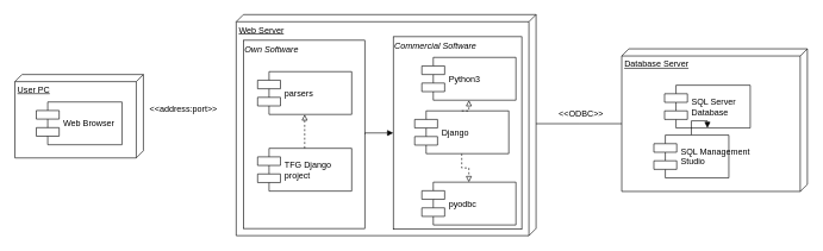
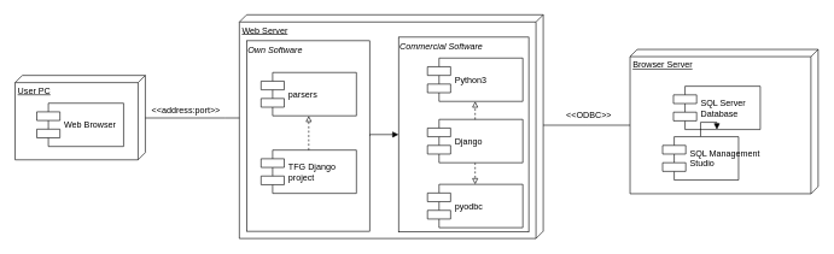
  <mxCell id="0" />
  <mxCell id="1" parent="0" />
  <mxCell id="2" value="Web Server" style="verticalAlign=top;align=left;spacingTop=8;spacingLeft=2;spacingRight=12;shape=cube;size=10;direction=south;fontStyle=4;html=1;" parent="1" vertex="1"><mxGeometry x="330" y="20" width="420" height="310" as="geometry" /></mxCell>
  <mxCell id="3" value="&amp;lt;&amp;lt;ODBC&amp;gt;&amp;gt;" style="text;html=1;resizable=0;points=[];autosize=1;align=left;verticalAlign=top;spacingTop=-4;rotation=0;" parent="1" vertex="1"><mxGeometry x="780" y="150" width="80" height="20" as="geometry" /></mxCell>
  <mxCell id="4" value="" style="group" parent="1" vertex="1" connectable="0"><mxGeometry x="20" y="104" width="180" height="117" as="geometry" /></mxCell>
  <mxCell id="5" value="User PC" style="verticalAlign=top;align=left;spacingTop=8;spacingLeft=2;spacingRight=12;shape=cube;size=10;direction=south;fontStyle=4;html=1;" parent="4" vertex="1"><mxGeometry width="180" height="117" as="geometry" /></mxCell>
  <mxCell id="6" value="Web Browser" style="shape=component;align=left;spacingLeft=36;" parent="4" vertex="1"><mxGeometry x="30" y="38.5" width="120" height="60" as="geometry" /></mxCell>
  <mxCell id="7" value="" style="group" parent="1" vertex="1" connectable="0"><mxGeometry x="870" y="104" width="260" height="160" as="geometry" /></mxCell>
- <mxCell id="8" value="Database Server" style="verticalAlign=top;align=left;spacingTop=8;spacingLeft=2;spacingRight=12;shape=cube;size=10;direction=south;fontStyle=4;html=1;" parent="7" vertex="1"><mxGeometry y="-36" width="260" height="200" as="geometry" /></mxCell>
+ <mxCell id="8" value="Browser Server" style="verticalAlign=top;align=left;spacingTop=8;spacingLeft=2;spacingRight=12;shape=cube;size=10;direction=south;fontStyle=4;html=1;" parent="7" vertex="1"><mxGeometry y="-36" width="260" height="200" as="geometry" /></mxCell>
  <mxCell id="9" value="SQL Server&#10;Database" style="shape=component;align=left;spacingLeft=36;" parent="7" vertex="1"><mxGeometry x="60" y="15" width="120" height="60" as="geometry" /></mxCell>
  <mxCell id="10" style="edgeStyle=orthogonalEdgeStyle;rounded=0;orthogonalLoop=1;jettySize=auto;html=1;exitX=0.5;exitY=0;exitDx=0;exitDy=0;endArrow=block;endFill=1;" parent="7" source="11" target="9" edge="1"><mxGeometry relative="1" as="geometry" /></mxCell>
  <mxCell id="11" value="SQL Management&#10;Studio" style="shape=component;align=left;spacingLeft=36;" parent="7" vertex="1"><mxGeometry x="45" y="85" width="105" height="60" as="geometry" /></mxCell>
+ <mxCell id="12" style="edgeStyle=orthogonalEdgeStyle;rounded=0;orthogonalLoop=1;jettySize=auto;html=1;startArrow=none;startFill=0;endArrow=none;endFill=0;" parent="1" source="2" target="5" edge="1"><mxGeometry relative="1" as="geometry"><mxPoint x="370" y="163" as="sourcePoint" /><Array as="points"><mxPoint x="310" y="163" /><mxPoint x="310" y="163" /></Array></mxGeometry></mxCell>
  <mxCell id="13" value="&amp;lt;&amp;lt;address:port&amp;gt;&amp;gt;" style="text;html=1;resizable=0;points=[];autosize=1;align=left;verticalAlign=top;spacingTop=-4;" parent="1" vertex="1"><mxGeometry x="207" y="142.5" width="110" height="20" as="geometry" /></mxCell>
  <mxCell id="14" style="edgeStyle=orthogonalEdgeStyle;rounded=0;orthogonalLoop=1;jettySize=auto;html=1;exitX=1;exitY=0.5;exitDx=0;exitDy=0;entryX=0;entryY=0.5;entryDx=0;entryDy=0;endArrow=block;endFill=1;" parent="1" source="15" target="17" edge="1"><mxGeometry relative="1" as="geometry"><Array as="points"><mxPoint x="510" y="186" /></Array></mxGeometry></mxCell>
  <mxCell id="15" value="&lt;i&gt;Own Software&lt;/i&gt;" style="html=1;align=left;verticalAlign=top;" parent="1" vertex="1"><mxGeometry x="340" y="56" width="170" height="264" as="geometry" /></mxCell>
  <mxCell id="16" style="edgeStyle=orthogonalEdgeStyle;rounded=0;orthogonalLoop=1;jettySize=auto;html=1;exitX=0;exitY=0;exitDx=105;exitDy=260;exitPerimeter=0;endArrow=none;endFill=0;" parent="1" source="8" target="2" edge="1"><mxGeometry relative="1" as="geometry"><Array as="points"><mxPoint x="810" y="173" /><mxPoint x="810" y="173" /></Array></mxGeometry></mxCell>
  <mxCell id="17" value="&lt;i&gt;Commercial Software&lt;/i&gt;" style="html=1;align=left;verticalAlign=top;" parent="1" vertex="1"><mxGeometry x="550" y="51" width="180" height="270" as="geometry" /></mxCell>
  <mxCell id="18" style="edgeStyle=orthogonalEdgeStyle;rounded=0;orthogonalLoop=1;jettySize=auto;html=1;exitX=0.5;exitY=1;exitDx=0;exitDy=0;entryX=0.5;entryY=0;entryDx=0;entryDy=0;endArrow=block;endFill=0;dashed=1;" parent="1" source="19" target="22" edge="1"><mxGeometry relative="1" as="geometry" /></mxCell>
- <mxCell id="19" value="Django" style="shape=component;align=left;spacingLeft=36;" parent="1" vertex="1"><mxGeometry x="580" y="155" width="131.803" height="60" as="geometry" /></mxCell>
+ <mxCell id="19" value="Django" style="shape=component;align=left;spacingLeft=36;" parent="1" vertex="1"><mxGeometry x="590" y="165" width="131.803" height="60" as="geometry" /></mxCell>
  <mxCell id="20" value="Python3" style="shape=component;align=left;spacingLeft=36;" parent="1" vertex="1"><mxGeometry x="590" y="80" width="131.803" height="60" as="geometry" /></mxCell>
  <mxCell id="21" style="edgeStyle=orthogonalEdgeStyle;rounded=0;orthogonalLoop=1;jettySize=auto;html=1;exitX=0.5;exitY=0;exitDx=0;exitDy=0;entryX=0.5;entryY=1;entryDx=0;entryDy=0;endArrow=block;endFill=0;dashed=1;startArrow=none;startFill=0;" parent="1" source="19" target="20" edge="1"><mxGeometry relative="1" as="geometry" /></mxCell>
  <mxCell id="22" value="pyodbc" style="shape=component;align=left;spacingLeft=36;" parent="1" vertex="1"><mxGeometry x="590" y="255" width="131.803" height="60" as="geometry" /></mxCell>
  <mxCell id="23" value="" style="group" parent="1" vertex="1" connectable="0"><mxGeometry x="344.984" y="100" width="131.803" height="167.5" as="geometry" /></mxCell>
  <mxCell id="24" value="TFG Django&#10;project" style="shape=component;align=left;spacingLeft=36;" parent="23" vertex="1"><mxGeometry x="15" y="107.5" width="131.803" height="60" as="geometry" /></mxCell>
  <mxCell id="25" value="parsers" style="shape=component;align=left;spacingLeft=36;" parent="23" vertex="1"><mxGeometry x="15" width="131.803" height="60" as="geometry" /></mxCell>
  <mxCell id="26" style="edgeStyle=orthogonalEdgeStyle;rounded=0;orthogonalLoop=1;jettySize=auto;html=1;exitX=0.5;exitY=0;exitDx=0;exitDy=0;entryX=0.5;entryY=1;entryDx=0;entryDy=0;dashed=1;endArrow=block;endFill=0;" parent="23" source="24" target="25" edge="1"><mxGeometry relative="1" as="geometry" /></mxCell>
